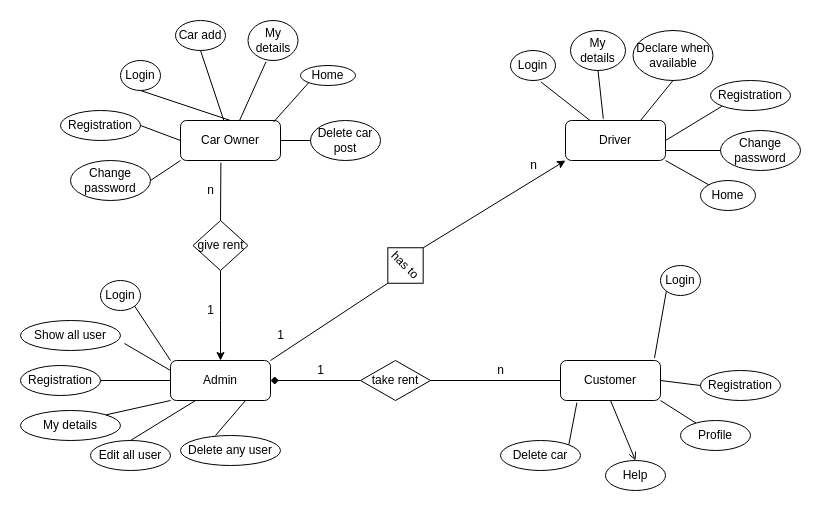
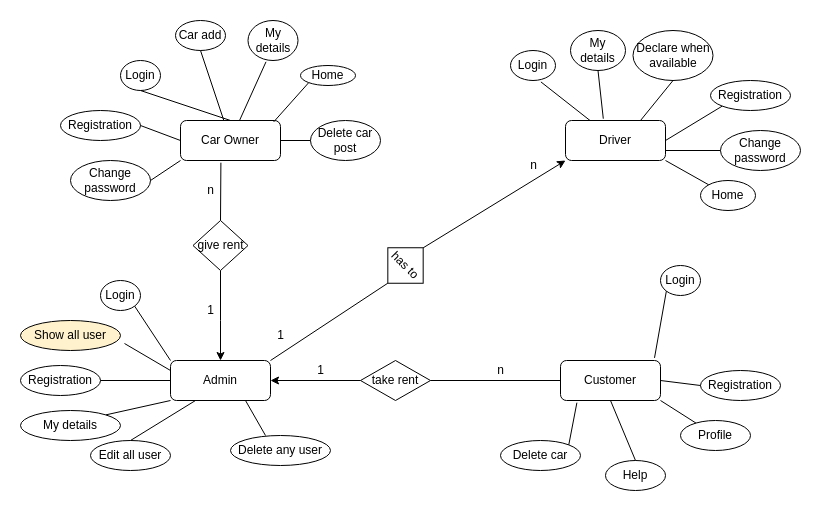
  <mxCell id="0" />
  <mxCell id="1" parent="0" />
  <mxCell id="2" value="Car Owner" style="rounded=1;whiteSpace=wrap;html=1;" parent="1" vertex="1"><mxGeometry x="180" y="120" width="100" height="40" as="geometry" /></mxCell>
  <mxCell id="3" value="Admin" style="rounded=1;whiteSpace=wrap;html=1;" parent="1" vertex="1"><mxGeometry x="170" y="360" width="100" height="40" as="geometry" /></mxCell>
  <mxCell id="4" value="Driver" style="rounded=1;whiteSpace=wrap;html=1;" parent="1" vertex="1"><mxGeometry x="565" y="120" width="100" height="40" as="geometry" /></mxCell>
  <mxCell id="5" value="Customer" style="rounded=1;whiteSpace=wrap;html=1;" parent="1" vertex="1"><mxGeometry x="560" y="360" width="100" height="40" as="geometry" /></mxCell>
  <mxCell id="6" value="Login" style="ellipse;whiteSpace=wrap;html=1;" parent="1" vertex="1"><mxGeometry x="120" y="60" width="40" height="30" as="geometry" /></mxCell>
  <mxCell id="7" value="Registration&lt;br&gt;" style="ellipse;whiteSpace=wrap;html=1;" parent="1" vertex="1"><mxGeometry x="60" y="110" width="80" height="30" as="geometry" /></mxCell>
  <mxCell id="8" value="Change password" style="ellipse;whiteSpace=wrap;html=1;" parent="1" vertex="1"><mxGeometry x="70" y="160" width="80" height="40" as="geometry" /></mxCell>
  <mxCell id="9" value="Login" style="ellipse;whiteSpace=wrap;html=1;" parent="1" vertex="1"><mxGeometry x="510" y="50" width="45" height="30" as="geometry" /></mxCell>
  <mxCell id="10" value="Registration&lt;br&gt;" style="ellipse;whiteSpace=wrap;html=1;" parent="1" vertex="1"><mxGeometry x="710" y="80" width="80" height="30" as="geometry" /></mxCell>
  <mxCell id="11" value="Login" style="ellipse;whiteSpace=wrap;html=1;" parent="1" vertex="1"><mxGeometry x="100" y="280" width="40" height="30" as="geometry" /></mxCell>
  <mxCell id="12" value="Registration&lt;br&gt;" style="ellipse;whiteSpace=wrap;html=1;" parent="1" vertex="1"><mxGeometry x="20" y="365" width="80" height="30" as="geometry" /></mxCell>
- <mxCell id="13" value="Show all user" style="ellipse;whiteSpace=wrap;html=1;" parent="1" vertex="1"><mxGeometry x="20" y="320" width="100" height="30" as="geometry" /></mxCell>
+ <mxCell id="13" value="Show all user" style="ellipse;whiteSpace=wrap;html=1;fillColor=#fff2cc;" parent="1" vertex="1"><mxGeometry x="20" y="320" width="100" height="30" as="geometry" /></mxCell>
  <mxCell id="14" value="Login" style="ellipse;whiteSpace=wrap;html=1;" parent="1" vertex="1"><mxGeometry x="660" y="265" width="40" height="30" as="geometry" /></mxCell>
  <mxCell id="15" value="Registration&lt;br&gt;" style="ellipse;whiteSpace=wrap;html=1;" parent="1" vertex="1"><mxGeometry x="700" y="370" width="80" height="30" as="geometry" /></mxCell>
  <mxCell id="16" value="Profile" style="ellipse;whiteSpace=wrap;html=1;" parent="1" vertex="1"><mxGeometry x="680" y="420" width="70" height="30" as="geometry" /></mxCell>
  <mxCell id="17" value="Car add" style="ellipse;whiteSpace=wrap;html=1;" parent="1" vertex="1"><mxGeometry x="175" y="20" width="50" height="30" as="geometry" /></mxCell>
  <mxCell id="18" value="My details" style="ellipse;whiteSpace=wrap;html=1;" parent="1" vertex="1"><mxGeometry x="247.5" y="20" width="50" height="40" as="geometry" /></mxCell>
  <mxCell id="19" value="Change password" style="ellipse;whiteSpace=wrap;html=1;" parent="1" vertex="1"><mxGeometry x="720" y="130" width="80" height="40" as="geometry" /></mxCell>
  <mxCell id="20" value="My details" style="ellipse;whiteSpace=wrap;html=1;" parent="1" vertex="1"><mxGeometry x="570" y="30" width="55" height="40" as="geometry" /></mxCell>
  <mxCell id="21" value="Declare when available&lt;br&gt;" style="ellipse;whiteSpace=wrap;html=1;" parent="1" vertex="1"><mxGeometry x="632.5" y="30" width="80" height="50" as="geometry" /></mxCell>
  <mxCell id="22" value="Delete car" style="ellipse;whiteSpace=wrap;html=1;" parent="1" vertex="1"><mxGeometry x="500" y="440" width="80" height="30" as="geometry" /></mxCell>
  <mxCell id="23" value="Help" style="ellipse;whiteSpace=wrap;html=1;" parent="1" vertex="1"><mxGeometry x="605" y="460" width="60" height="30" as="geometry" /></mxCell>
  <mxCell id="24" value="Edit all user" style="ellipse;whiteSpace=wrap;html=1;" parent="1" vertex="1"><mxGeometry x="90" y="440" width="80" height="30" as="geometry" /></mxCell>
- <mxCell id="25" value="Delete any user" style="ellipse;whiteSpace=wrap;html=1;" parent="1" vertex="1"><mxGeometry x="180" y="435" width="100" height="30" as="geometry" /></mxCell>
+ <mxCell id="25" value="Delete any user" style="ellipse;whiteSpace=wrap;html=1;" parent="1" vertex="1"><mxGeometry x="230" y="435" width="100" height="30" as="geometry" /></mxCell>
  <mxCell id="26" value="My details" style="ellipse;whiteSpace=wrap;html=1;" parent="1" vertex="1"><mxGeometry x="20" y="410" width="100" height="30" as="geometry" /></mxCell>
  <mxCell id="27" style="edgeStyle=orthogonalEdgeStyle;rounded=0;orthogonalLoop=1;jettySize=auto;html=1;exitX=0.5;exitY=1;exitDx=0;exitDy=0;" parent="1" source="24" target="24" edge="1"><mxGeometry relative="1" as="geometry" /></mxCell>
  <mxCell id="28" style="edgeStyle=orthogonalEdgeStyle;rounded=0;orthogonalLoop=1;jettySize=auto;html=1;exitX=0.5;exitY=1;exitDx=0;exitDy=0;" parent="1" source="21" target="21" edge="1"><mxGeometry relative="1" as="geometry" /></mxCell>
  <mxCell id="29" value="" style="endArrow=none;html=1;rounded=0;entryX=0;entryY=1;entryDx=0;entryDy=0;exitX=1;exitY=0.5;exitDx=0;exitDy=0;" parent="1" source="8" target="2" edge="1"><mxGeometry width="50" height="50" relative="1" as="geometry"><mxPoint x="140" y="230" as="sourcePoint" /><mxPoint x="190" y="180" as="targetPoint" /></mxGeometry></mxCell>
  <mxCell id="30" value="" style="endArrow=none;html=1;rounded=0;entryX=1;entryY=0.5;entryDx=0;entryDy=0;" parent="1" target="7" edge="1"><mxGeometry width="50" height="50" relative="1" as="geometry"><mxPoint x="180" y="140" as="sourcePoint" /><mxPoint x="440" y="190" as="targetPoint" /></mxGeometry></mxCell>
  <mxCell id="31" value="" style="endArrow=none;html=1;rounded=0;entryX=0.5;entryY=1;entryDx=0;entryDy=0;exitX=0.5;exitY=0;exitDx=0;exitDy=0;" parent="1" source="2" target="6" edge="1"><mxGeometry width="50" height="50" relative="1" as="geometry"><mxPoint x="400" y="250" as="sourcePoint" /><mxPoint x="450" y="200" as="targetPoint" /></mxGeometry></mxCell>
  <mxCell id="32" value="" style="endArrow=none;html=1;rounded=0;entryX=0.5;entryY=1;entryDx=0;entryDy=0;" parent="1" source="2" target="17" edge="1"><mxGeometry width="50" height="50" relative="1" as="geometry"><mxPoint x="410" y="260" as="sourcePoint" /><mxPoint x="460" y="210" as="targetPoint" /></mxGeometry></mxCell>
  <mxCell id="33" value="" style="endArrow=none;html=1;rounded=0;entryX=0.36;entryY=1.033;entryDx=0;entryDy=0;entryPerimeter=0;" parent="1" source="2" target="18" edge="1"><mxGeometry width="50" height="50" relative="1" as="geometry"><mxPoint x="420" y="270" as="sourcePoint" /><mxPoint x="470" y="220" as="targetPoint" /></mxGeometry></mxCell>
  <mxCell id="34" value="" style="endArrow=none;html=1;rounded=0;entryX=0.676;entryY=1.047;entryDx=0;entryDy=0;entryPerimeter=0;" parent="1" source="4" target="9" edge="1"><mxGeometry width="50" height="50" relative="1" as="geometry"><mxPoint x="430" y="280" as="sourcePoint" /><mxPoint x="480" y="230" as="targetPoint" /></mxGeometry></mxCell>
  <mxCell id="35" value="" style="endArrow=none;html=1;rounded=0;entryX=0.5;entryY=1;entryDx=0;entryDy=0;exitX=0.378;exitY=-0.045;exitDx=0;exitDy=0;exitPerimeter=0;" parent="1" source="4" target="20" edge="1"><mxGeometry width="50" height="50" relative="1" as="geometry"><mxPoint x="440" y="290" as="sourcePoint" /><mxPoint x="490" y="240" as="targetPoint" /></mxGeometry></mxCell>
  <mxCell id="36" value="" style="endArrow=none;html=1;rounded=0;entryX=0.5;entryY=1;entryDx=0;entryDy=0;exitX=0.75;exitY=0;exitDx=0;exitDy=0;" parent="1" source="4" target="21" edge="1"><mxGeometry width="50" height="50" relative="1" as="geometry"><mxPoint x="450" y="300" as="sourcePoint" /><mxPoint x="500" y="250" as="targetPoint" /></mxGeometry></mxCell>
  <mxCell id="37" value="" style="endArrow=none;html=1;rounded=0;entryX=0;entryY=1;entryDx=0;entryDy=0;exitX=1;exitY=0.5;exitDx=0;exitDy=0;" parent="1" source="4" target="10" edge="1"><mxGeometry width="50" height="50" relative="1" as="geometry"><mxPoint x="460" y="310" as="sourcePoint" /><mxPoint x="510" y="260" as="targetPoint" /></mxGeometry></mxCell>
  <mxCell id="38" value="" style="endArrow=none;html=1;rounded=0;entryX=0;entryY=0.5;entryDx=0;entryDy=0;exitX=1;exitY=0.75;exitDx=0;exitDy=0;" parent="1" source="4" target="19" edge="1"><mxGeometry width="50" height="50" relative="1" as="geometry"><mxPoint x="470" y="320" as="sourcePoint" /><mxPoint x="520" y="270" as="targetPoint" /></mxGeometry></mxCell>
  <mxCell id="39" value="" style="endArrow=none;html=1;rounded=0;exitX=1;exitY=1;exitDx=0;exitDy=0;entryX=0;entryY=0;entryDx=0;entryDy=0;" parent="1" source="11" target="3" edge="1"><mxGeometry width="50" height="50" relative="1" as="geometry"><mxPoint x="490" y="340" as="sourcePoint" /><mxPoint x="540" y="290" as="targetPoint" /></mxGeometry></mxCell>
  <mxCell id="40" value="" style="endArrow=none;html=1;rounded=0;exitX=0;exitY=0.25;exitDx=0;exitDy=0;entryX=1.04;entryY=0.767;entryDx=0;entryDy=0;entryPerimeter=0;" parent="1" source="3" target="13" edge="1"><mxGeometry width="50" height="50" relative="1" as="geometry"><mxPoint x="60" y="410" as="sourcePoint" /><mxPoint x="120" y="360" as="targetPoint" /></mxGeometry></mxCell>
  <mxCell id="41" value="" style="endArrow=none;html=1;rounded=0;entryX=0;entryY=0.5;entryDx=0;entryDy=0;exitX=1;exitY=0.5;exitDx=0;exitDy=0;" parent="1" source="12" target="3" edge="1"><mxGeometry width="50" height="50" relative="1" as="geometry"><mxPoint x="355" y="320" as="sourcePoint" /><mxPoint x="405" y="270" as="targetPoint" /></mxGeometry></mxCell>
  <mxCell id="42" value="" style="endArrow=none;html=1;rounded=0;entryX=0;entryY=1;entryDx=0;entryDy=0;exitX=1;exitY=0;exitDx=0;exitDy=0;" parent="1" source="26" target="3" edge="1"><mxGeometry width="50" height="50" relative="1" as="geometry"><mxPoint x="520" y="370" as="sourcePoint" /><mxPoint x="570" y="320" as="targetPoint" /></mxGeometry></mxCell>
  <mxCell id="43" value="" style="endArrow=none;html=1;rounded=0;entryX=0.75;entryY=1;entryDx=0;entryDy=0;exitX=0.35;exitY=0;exitDx=0;exitDy=0;exitPerimeter=0;" parent="1" source="25" target="3" edge="1"><mxGeometry width="50" height="50" relative="1" as="geometry"><mxPoint x="530" y="380" as="sourcePoint" /><mxPoint x="580" y="330" as="targetPoint" /></mxGeometry></mxCell>
  <mxCell id="44" value="" style="endArrow=none;html=1;rounded=0;entryX=0.25;entryY=1;entryDx=0;entryDy=0;exitX=0.5;exitY=0;exitDx=0;exitDy=0;" parent="1" source="24" target="3" edge="1"><mxGeometry width="50" height="50" relative="1" as="geometry"><mxPoint x="540" y="390" as="sourcePoint" /><mxPoint x="590" y="340" as="targetPoint" /></mxGeometry></mxCell>
  <mxCell id="45" value="" style="endArrow=none;html=1;rounded=0;entryX=0;entryY=1;entryDx=0;entryDy=0;exitX=0.94;exitY=-0.065;exitDx=0;exitDy=0;exitPerimeter=0;" parent="1" source="5" target="14" edge="1"><mxGeometry width="50" height="50" relative="1" as="geometry"><mxPoint x="550" y="400" as="sourcePoint" /><mxPoint x="600" y="350" as="targetPoint" /></mxGeometry></mxCell>
- <mxCell id="46" value="" style="endArrow=open;html=1;rounded=0;entryX=0.5;entryY=0;entryDx=0;entryDy=0;exitX=0.5;exitY=1;exitDx=0;exitDy=0;" parent="1" source="5" target="23" edge="1"><mxGeometry width="50" height="50" relative="1" as="geometry"><mxPoint x="570" y="420" as="sourcePoint" /><mxPoint x="620" y="370" as="targetPoint" /></mxGeometry></mxCell>
+ <mxCell id="46" value="" style="endArrow=none;html=1;rounded=0;entryX=0.5;entryY=0;entryDx=0;entryDy=0;exitX=0.5;exitY=1;exitDx=0;exitDy=0;" parent="1" source="5" target="23" edge="1"><mxGeometry width="50" height="50" relative="1" as="geometry"><mxPoint x="570" y="420" as="sourcePoint" /><mxPoint x="620" y="370" as="targetPoint" /></mxGeometry></mxCell>
  <mxCell id="47" value="" style="endArrow=none;html=1;rounded=0;exitX=1;exitY=1;exitDx=0;exitDy=0;" parent="1" source="5" target="16" edge="1"><mxGeometry width="50" height="50" relative="1" as="geometry"><mxPoint x="580" y="430" as="sourcePoint" /><mxPoint x="630" y="380" as="targetPoint" /></mxGeometry></mxCell>
  <mxCell id="48" value="" style="endArrow=none;html=1;rounded=0;entryX=0;entryY=0.5;entryDx=0;entryDy=0;exitX=1;exitY=0.5;exitDx=0;exitDy=0;" parent="1" source="5" target="15" edge="1"><mxGeometry width="50" height="50" relative="1" as="geometry"><mxPoint x="590" y="440" as="sourcePoint" /><mxPoint x="640" y="390" as="targetPoint" /></mxGeometry></mxCell>
  <mxCell id="49" value="" style="endArrow=none;html=1;rounded=0;entryX=0.164;entryY=1.055;entryDx=0;entryDy=0;entryPerimeter=0;exitX=1;exitY=0;exitDx=0;exitDy=0;" parent="1" source="22" target="5" edge="1"><mxGeometry width="50" height="50" relative="1" as="geometry"><mxPoint x="600" y="450" as="sourcePoint" /><mxPoint x="650" y="400" as="targetPoint" /></mxGeometry></mxCell>
  <mxCell id="50" value="has to" style="rhombus;whiteSpace=wrap;html=1;rotation=45;" parent="1" vertex="1"><mxGeometry x="380" y="240" width="50" height="50" as="geometry" /></mxCell>
  <mxCell id="51" value="" style="endArrow=none;html=1;rounded=0;exitX=1;exitY=0;exitDx=0;exitDy=0;entryX=0.5;entryY=1;entryDx=0;entryDy=0;" parent="1" source="3" target="50" edge="1"><mxGeometry width="50" height="50" relative="1" as="geometry"><mxPoint x="380" y="230" as="sourcePoint" /><mxPoint x="430" y="180" as="targetPoint" /></mxGeometry></mxCell>
  <mxCell id="52" value="n" style="text;html=1;align=center;verticalAlign=middle;resizable=0;points=[];autosize=1;strokeColor=none;fillColor=none;" parent="1" vertex="1"><mxGeometry x="517.5" y="150" width="30" height="30" as="geometry" /></mxCell>
  <mxCell id="53" value="1" style="text;html=1;align=center;verticalAlign=middle;resizable=0;points=[];autosize=1;strokeColor=none;fillColor=none;" parent="1" vertex="1"><mxGeometry x="265" y="320" width="30" height="30" as="geometry" /></mxCell>
  <mxCell id="54" style="edgeStyle=orthogonalEdgeStyle;rounded=0;orthogonalLoop=1;jettySize=auto;html=1;exitX=0.5;exitY=1;exitDx=0;exitDy=0;entryX=0.5;entryY=0;entryDx=0;entryDy=0;" parent="1" source="55" target="3" edge="1"><mxGeometry relative="1" as="geometry"><Array as="points"><mxPoint x="220" y="320" /><mxPoint x="220" y="320" /></Array></mxGeometry></mxCell>
  <mxCell id="55" value="give rent" style="rhombus;whiteSpace=wrap;html=1;" parent="1" vertex="1"><mxGeometry x="192.5" y="220" width="55" height="50" as="geometry" /></mxCell>
  <mxCell id="56" value="" style="endArrow=classic;html=1;rounded=0;entryX=0;entryY=1;entryDx=0;entryDy=0;exitX=0.5;exitY=0;exitDx=0;exitDy=0;" parent="1" source="50" target="4" edge="1"><mxGeometry width="50" height="50" relative="1" as="geometry"><mxPoint x="380" y="340" as="sourcePoint" /><mxPoint x="430" y="290" as="targetPoint" /></mxGeometry></mxCell>
  <mxCell id="57" value="" style="endArrow=none;html=1;rounded=0;exitX=0.5;exitY=0;exitDx=0;exitDy=0;entryX=0.404;entryY=1.055;entryDx=0;entryDy=0;entryPerimeter=0;" parent="1" source="55" target="2" edge="1"><mxGeometry width="50" height="50" relative="1" as="geometry"><mxPoint x="265" y="230" as="sourcePoint" /><mxPoint x="315" y="180" as="targetPoint" /></mxGeometry></mxCell>
  <mxCell id="58" value="take rent" style="rhombus;whiteSpace=wrap;html=1;" parent="1" vertex="1"><mxGeometry x="360" y="360" width="70" height="40" as="geometry" /></mxCell>
- <mxCell id="59" value="" style="endArrow=diamond;html=1;rounded=0;entryX=1;entryY=0.5;entryDx=0;entryDy=0;exitX=0;exitY=0.5;exitDx=0;exitDy=0;" parent="1" source="58" target="3" edge="1"><mxGeometry width="50" height="50" relative="1" as="geometry"><mxPoint x="295" y="420" as="sourcePoint" /><mxPoint x="345" y="370" as="targetPoint" /></mxGeometry></mxCell>
+ <mxCell id="59" value="" style="endArrow=classic;html=1;rounded=0;entryX=1;entryY=0.5;entryDx=0;entryDy=0;exitX=0;exitY=0.5;exitDx=0;exitDy=0;" parent="1" source="58" target="3" edge="1"><mxGeometry width="50" height="50" relative="1" as="geometry"><mxPoint x="295" y="420" as="sourcePoint" /><mxPoint x="345" y="370" as="targetPoint" /></mxGeometry></mxCell>
  <mxCell id="60" value="" style="endArrow=none;html=1;rounded=0;exitX=1;exitY=0.5;exitDx=0;exitDy=0;entryX=0;entryY=0.5;entryDx=0;entryDy=0;" parent="1" source="58" target="5" edge="1"><mxGeometry width="50" height="50" relative="1" as="geometry"><mxPoint x="380" y="340" as="sourcePoint" /><mxPoint x="430" y="290" as="targetPoint" /></mxGeometry></mxCell>
  <mxCell id="61" value="n" style="text;html=1;align=center;verticalAlign=middle;resizable=0;points=[];autosize=1;strokeColor=none;fillColor=none;" parent="1" vertex="1"><mxGeometry x="485" y="355" width="30" height="30" as="geometry" /></mxCell>
  <mxCell id="62" value="1" style="text;html=1;align=center;verticalAlign=middle;resizable=0;points=[];autosize=1;strokeColor=none;fillColor=none;" parent="1" vertex="1"><mxGeometry x="305" y="355" width="30" height="30" as="geometry" /></mxCell>
  <mxCell id="63" value="1" style="text;html=1;align=center;verticalAlign=middle;resizable=0;points=[];autosize=1;strokeColor=none;fillColor=none;" parent="1" vertex="1"><mxGeometry x="195" y="295" width="30" height="30" as="geometry" /></mxCell>
  <mxCell id="64" value="n" style="text;html=1;align=center;verticalAlign=middle;resizable=0;points=[];autosize=1;strokeColor=none;fillColor=none;" parent="1" vertex="1"><mxGeometry x="195" y="175" width="30" height="30" as="geometry" /></mxCell>
  <mxCell id="65" value="Home" style="ellipse;whiteSpace=wrap;html=1;" parent="1" vertex="1"><mxGeometry x="700" y="180" width="55" height="30" as="geometry" /></mxCell>
  <mxCell id="66" value="" style="endArrow=none;html=1;rounded=0;entryX=0;entryY=0;entryDx=0;entryDy=0;exitX=1;exitY=1;exitDx=0;exitDy=0;" parent="1" source="4" target="65" edge="1"><mxGeometry width="50" height="50" relative="1" as="geometry"><mxPoint x="675" y="160" as="sourcePoint" /><mxPoint x="730" y="160" as="targetPoint" /></mxGeometry></mxCell>
  <mxCell id="67" value="Home" style="ellipse;whiteSpace=wrap;html=1;" parent="1" vertex="1"><mxGeometry x="300" y="65" width="55" height="20" as="geometry" /></mxCell>
  <mxCell id="68" value="" style="endArrow=none;html=1;rounded=0;entryX=0;entryY=1;entryDx=0;entryDy=0;exitX=0.932;exitY=0.035;exitDx=0;exitDy=0;exitPerimeter=0;" parent="1" source="2" target="67" edge="1"><mxGeometry width="50" height="50" relative="1" as="geometry"><mxPoint x="380" y="260" as="sourcePoint" /><mxPoint x="430" y="210" as="targetPoint" /></mxGeometry></mxCell>
  <mxCell id="69" value="Delete car post" style="ellipse;whiteSpace=wrap;html=1;" vertex="1" parent="1"><mxGeometry x="310" y="120" width="70" height="40" as="geometry" /></mxCell>
  <mxCell id="70" value="" style="endArrow=none;html=1;rounded=0;exitX=1;exitY=0.5;exitDx=0;exitDy=0;entryX=0;entryY=0.5;entryDx=0;entryDy=0;" edge="1" parent="1" source="2" target="69"><mxGeometry width="50" height="50" relative="1" as="geometry"><mxPoint x="480" y="260" as="sourcePoint" /><mxPoint x="530" y="210" as="targetPoint" /></mxGeometry></mxCell>
